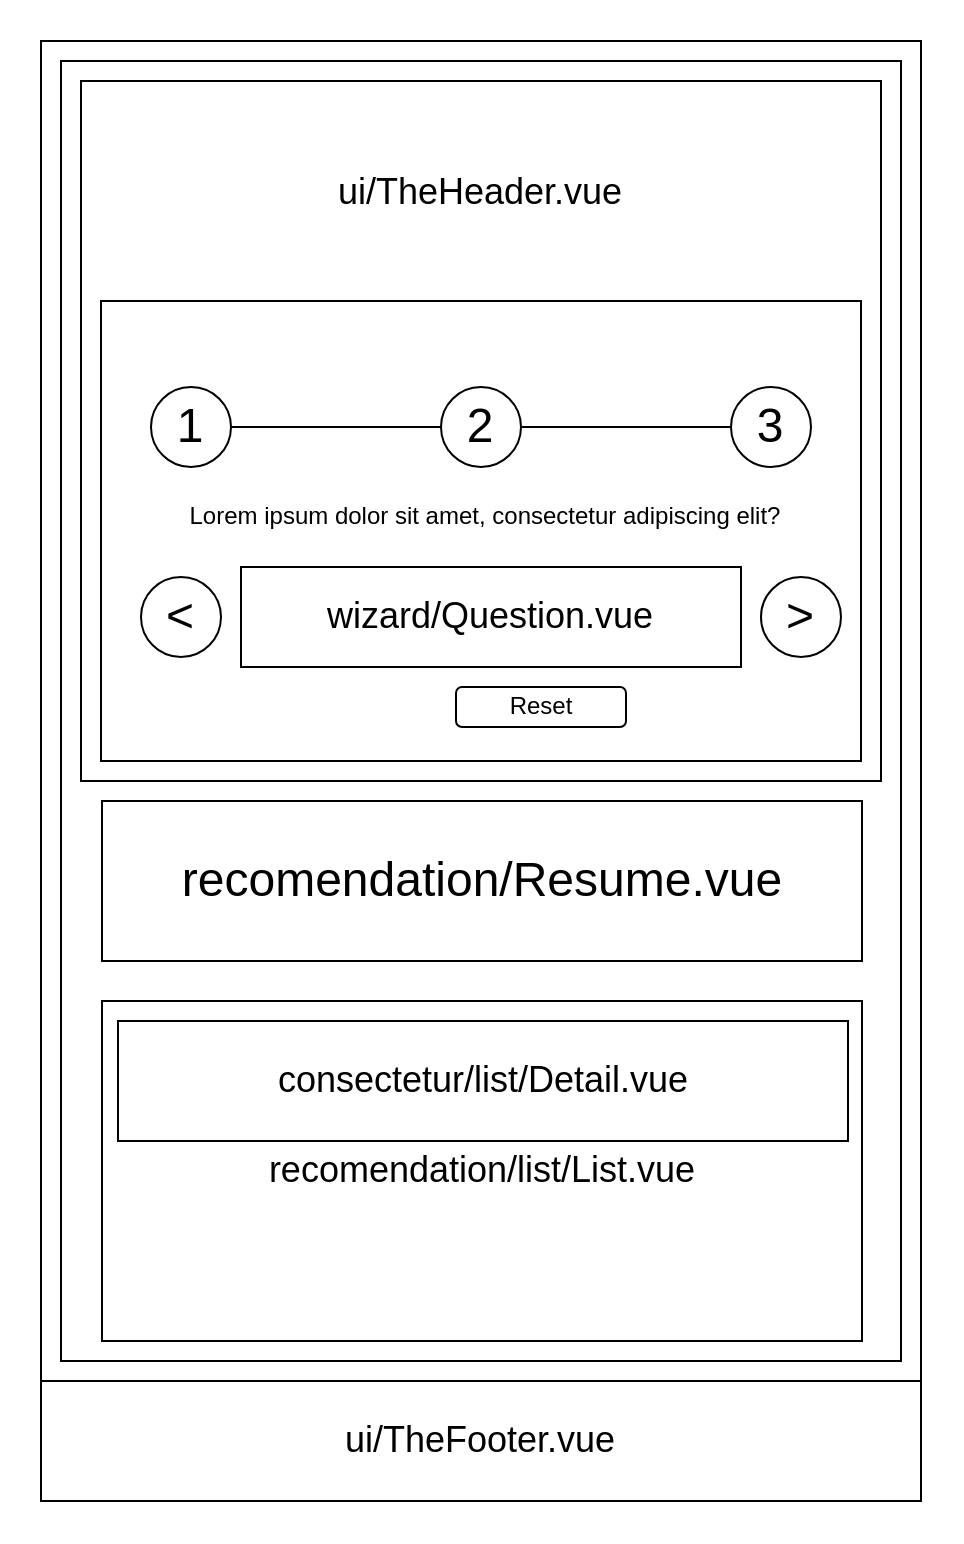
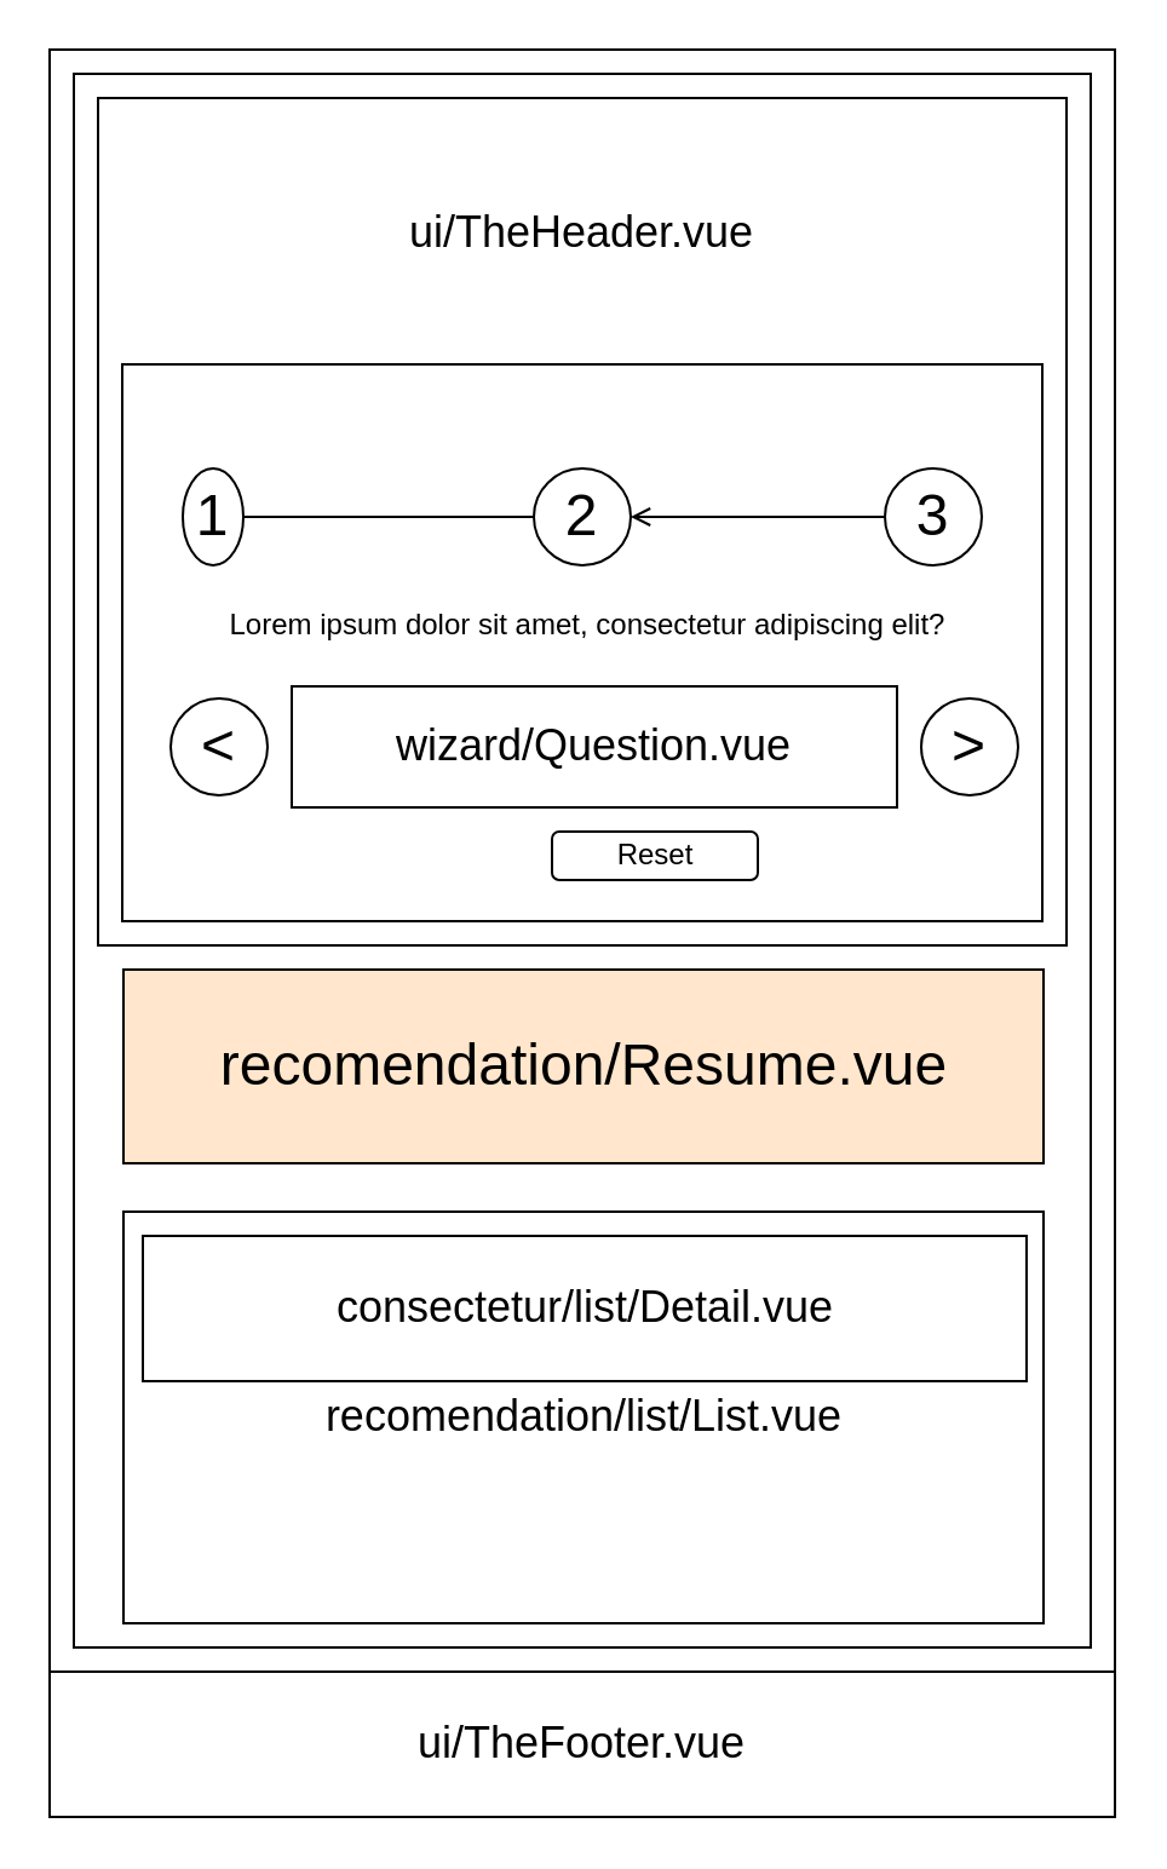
  <mxCell id="0" />
  <mxCell id="1" parent="0" />
  <mxCell id="2" value="" style="rounded=0;whiteSpace=wrap;html=1;" parent="1" vertex="1"><mxGeometry x="20" y="20" width="440" height="730" as="geometry" /></mxCell>
  <mxCell id="3" value="ui/TheFooter.vue&lt;br style=&quot;font-size: 18px;&quot;&gt;" style="rounded=0;whiteSpace=wrap;html=1;fontSize=18;" parent="1" vertex="1"><mxGeometry x="20" y="690" width="440" height="60" as="geometry" /></mxCell>
  <mxCell id="4" value="&lt;span&gt;&lt;font style=&quot;font-size: 18px&quot;&gt;wizard/Wizard.vue&lt;/font&gt;&lt;br&gt;&lt;/span&gt;" style="text;html=1;strokeColor=none;fillColor=none;align=center;verticalAlign=middle;whiteSpace=wrap;rounded=0;" parent="1" vertex="1"><mxGeometry x="73.5" y="160" width="335" height="20" as="geometry" /></mxCell>
  <mxCell id="5" value="" style="rounded=0;whiteSpace=wrap;html=1;" vertex="1" parent="1"><mxGeometry x="30" y="30" width="420" height="650" as="geometry" /></mxCell>
  <mxCell id="6" value="" style="group" vertex="1" connectable="0" parent="1"><mxGeometry x="40" y="40" width="400" height="630" as="geometry" /></mxCell>
  <mxCell id="7" value="&lt;font style=&quot;font-size: 18px&quot;&gt;ui/TheHeader.vue&lt;br&gt;&lt;br&gt;&lt;br&gt;&lt;br&gt;&lt;br&gt;&lt;br&gt;&lt;br&gt;&lt;br&gt;&lt;br&gt;&lt;br&gt;&lt;br&gt;&lt;br&gt;&lt;/font&gt;" style="rounded=0;whiteSpace=wrap;html=1;" parent="6" vertex="1"><mxGeometry width="400" height="350" as="geometry" /></mxCell>
  <mxCell id="8" value="" style="rounded=0;whiteSpace=wrap;html=1;" parent="6" vertex="1"><mxGeometry x="10" y="110" width="380" height="230" as="geometry" /></mxCell>
  <mxCell id="9" value="&lt;font style=&quot;font-size: 18px&quot;&gt;wizard/Question.vue&lt;/font&gt;" style="rounded=0;whiteSpace=wrap;html=1;" parent="6" vertex="1"><mxGeometry x="80" y="243" width="250" height="50" as="geometry" /></mxCell>
- <mxCell id="10" value="&lt;font style=&quot;font-size: 24px&quot;&gt;1&lt;/font&gt;" style="ellipse;whiteSpace=wrap;html=1;" parent="6" vertex="1"><mxGeometry x="35" y="153" width="40" height="40" as="geometry" /></mxCell>
+ <mxCell id="10" value="&lt;font style=&quot;font-size: 24px&quot;&gt;1&lt;/font&gt;" style="ellipse;whiteSpace=wrap;html=1;" parent="6" vertex="1"><mxGeometry x="35" y="153" width="25" height="40" as="geometry" /></mxCell>
  <mxCell id="11" value="&lt;font style=&quot;font-size: 24px&quot;&gt;2&lt;/font&gt;" style="ellipse;whiteSpace=wrap;html=1;" parent="6" vertex="1"><mxGeometry x="180" y="153" width="40" height="40" as="geometry" /></mxCell>
  <mxCell id="12" value="&lt;font style=&quot;font-size: 24px&quot;&gt;3&lt;/font&gt;" style="ellipse;whiteSpace=wrap;html=1;" parent="6" vertex="1"><mxGeometry x="325" y="153" width="40" height="40" as="geometry" /></mxCell>
  <mxCell id="13" value="" style="endArrow=none;html=1;entryX=1;entryY=0.5;entryDx=0;entryDy=0;exitX=0;exitY=0.5;exitDx=0;exitDy=0;" parent="6" source="11" target="10" edge="1"><mxGeometry width="50" height="50" relative="1" as="geometry"><mxPoint x="-20" y="523" as="sourcePoint" /><mxPoint x="30" y="473" as="targetPoint" /></mxGeometry></mxCell>
- <mxCell id="14" value="" style="endArrow=none;html=1;entryX=1;entryY=0.5;entryDx=0;entryDy=0;exitX=0;exitY=0.5;exitDx=0;exitDy=0;" parent="6" source="12" target="11" edge="1"><mxGeometry width="50" height="50" relative="1" as="geometry"><mxPoint x="325" y="172" as="sourcePoint" /><mxPoint x="220" y="172" as="targetPoint" /></mxGeometry></mxCell>
+ <mxCell id="14" value="" style="endArrow=open;html=1;entryX=1;entryY=0.5;entryDx=0;entryDy=0;exitX=0;exitY=0.5;exitDx=0;exitDy=0;" parent="6" source="12" target="11" edge="1"><mxGeometry width="50" height="50" relative="1" as="geometry"><mxPoint x="325" y="172" as="sourcePoint" /><mxPoint x="220" y="172" as="targetPoint" /></mxGeometry></mxCell>
  <mxCell id="15" value="&lt;span&gt;Lorem ipsum dolor sit amet, consectetur adipiscing elit?&lt;br&gt;&lt;/span&gt;" style="text;html=1;strokeColor=none;fillColor=none;align=center;verticalAlign=middle;whiteSpace=wrap;rounded=0;" parent="6" vertex="1"><mxGeometry x="35" y="208" width="335" height="20" as="geometry" /></mxCell>
  <mxCell id="16" value="&lt;font style=&quot;font-size: 24px&quot;&gt;&amp;lt;&lt;/font&gt;" style="ellipse;whiteSpace=wrap;html=1;aspect=fixed;" parent="6" vertex="1"><mxGeometry x="30" y="248" width="40" height="40" as="geometry" /></mxCell>
  <mxCell id="17" value="&lt;font style=&quot;font-size: 24px&quot;&gt;&amp;gt;&lt;/font&gt;" style="ellipse;whiteSpace=wrap;html=1;aspect=fixed;" parent="6" vertex="1"><mxGeometry x="340" y="248" width="40" height="40" as="geometry" /></mxCell>
  <mxCell id="18" value="Reset" style="rounded=1;whiteSpace=wrap;html=1;" parent="6" vertex="1"><mxGeometry x="187.5" y="303" width="85" height="20" as="geometry" /></mxCell>
- <mxCell id="19" value="&lt;font style=&quot;font-size: 24px&quot;&gt;recomendation/Resume.vue&lt;br&gt;&lt;/font&gt;" style="rounded=0;whiteSpace=wrap;html=1;" parent="6" vertex="1"><mxGeometry x="10.5" y="360" width="380" height="80" as="geometry" /></mxCell>
+ <mxCell id="19" value="&lt;font style=&quot;font-size: 24px&quot;&gt;recomendation/Resume.vue&lt;br&gt;&lt;/font&gt;" style="rounded=0;whiteSpace=wrap;html=1;fillColor=#ffe6cc;" parent="6" vertex="1"><mxGeometry x="10.5" y="360" width="380" height="80" as="geometry" /></mxCell>
  <mxCell id="20" value="&lt;font style=&quot;font-size: 18px&quot;&gt;recomendation/list/List.vue&lt;/font&gt;" style="rounded=0;whiteSpace=wrap;html=1;" parent="6" vertex="1"><mxGeometry x="10.5" y="460" width="380" height="170" as="geometry" /></mxCell>
  <mxCell id="21" value="&lt;font style=&quot;font-size: 18px&quot;&gt;consectetur/list/Detail.vue&lt;/font&gt;&lt;br&gt;" style="rounded=0;whiteSpace=wrap;html=1;" parent="6" vertex="1"><mxGeometry x="18.5" y="470" width="365" height="60" as="geometry" /></mxCell>
